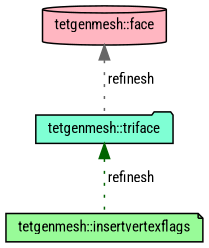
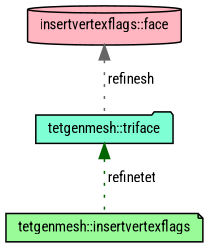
  digraph {
    fontname="Roboto Condensed"
    node [color=black fontname="Roboto Condensed" fontsize=10 style=filled]
    edge [dir=back fontname="Roboto Condensed" fontsize=10 labelfontname=Helvetica labelfontsize=10 style=dotted]
    n1 [fillcolor=palegreen fontcolor=black height=0.2 label="tetgenmesh::insertvertexflags" shape=note width=0.4]
-   n2 [fillcolor=lightpink height=0.2 label="tetgenmesh::face" shape=cylinder width=0.4]
+   n2 [fillcolor=lightpink height=0.2 label="insertvertexflags::face" shape=cylinder width=0.4]
    n3 [fillcolor=aquamarine height=0.2 label="tetgenmesh::triface" shape=folder width=0.4]
    n2 -> n3 [color=gray40 label=" refinesh"]
-   n3 -> n1 [color=darkgreen label=" refinesh"]
+   n3 -> n1 [color=darkgreen label=" refinetet"]
  }
